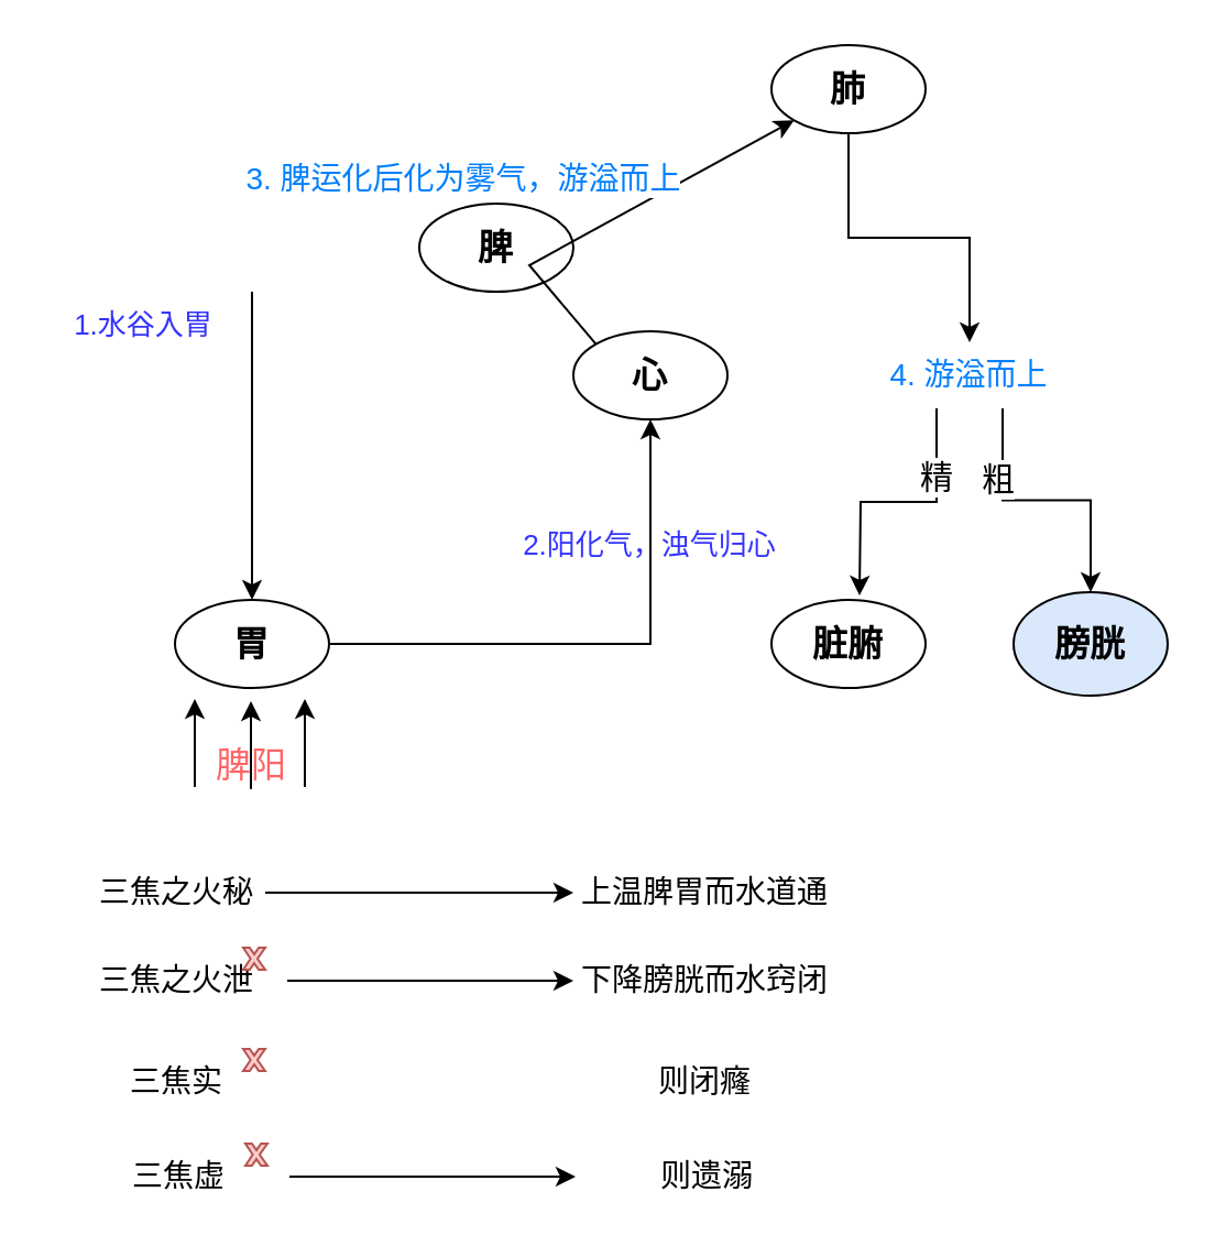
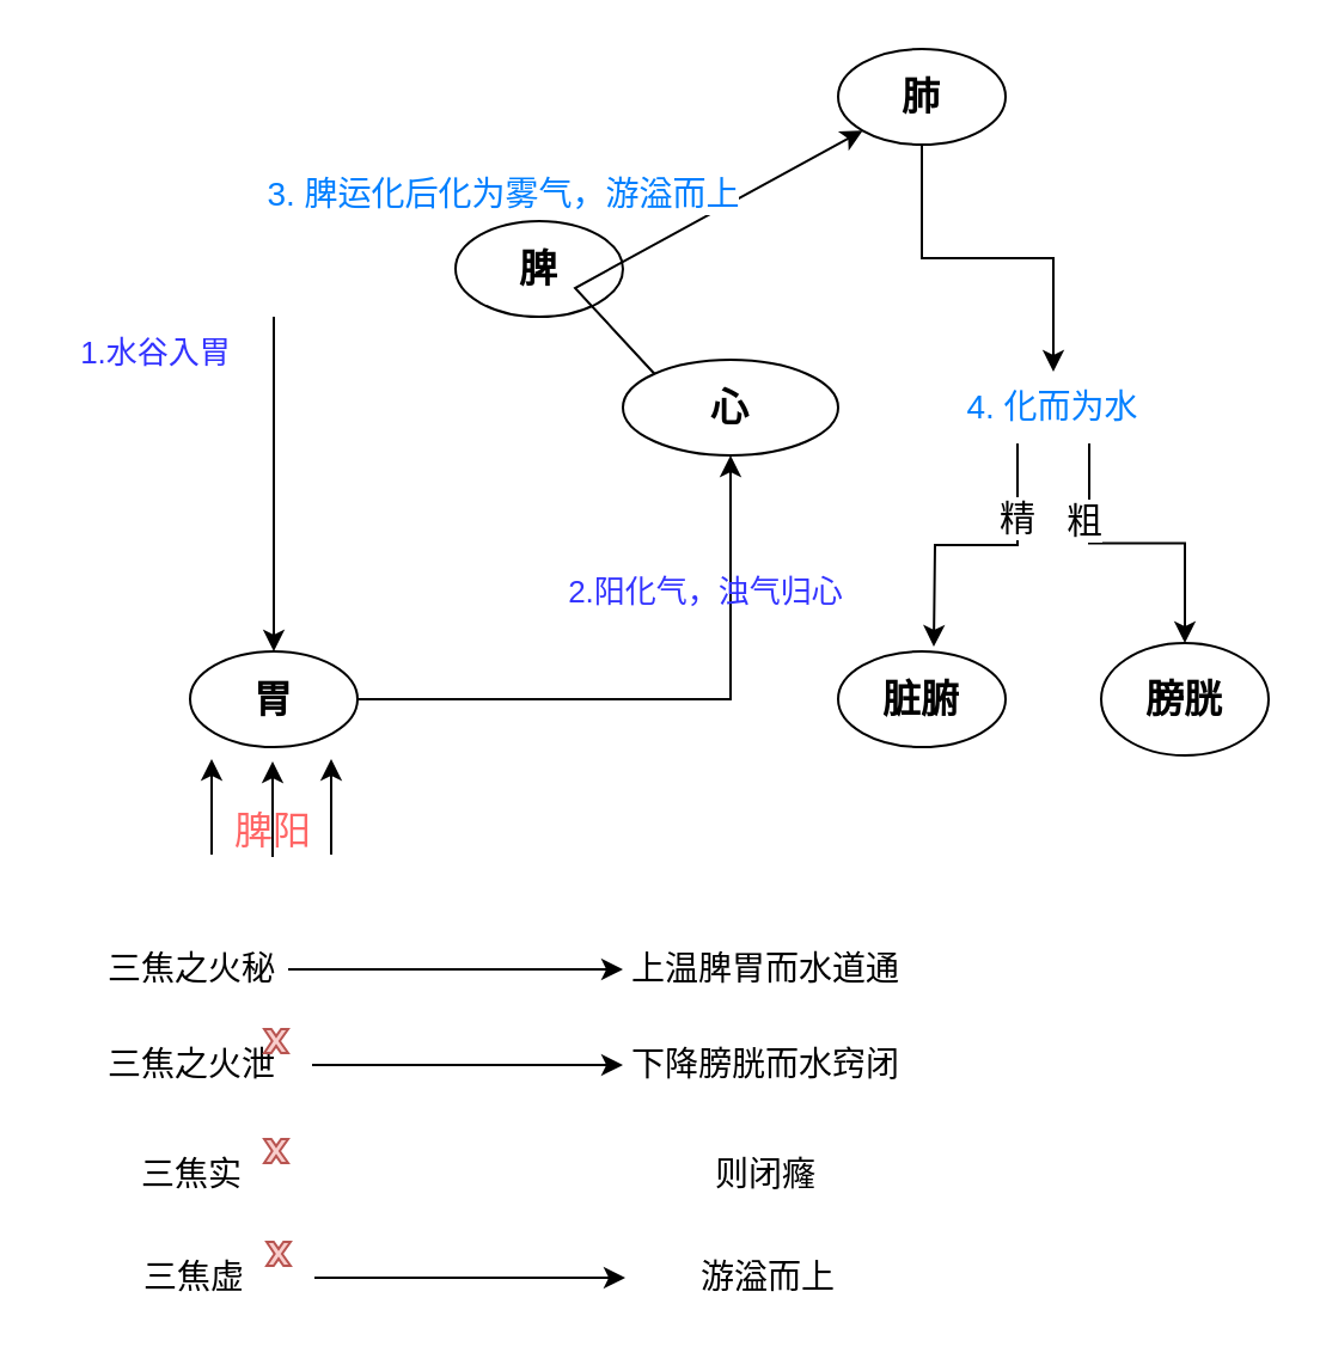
  <mxCell id="0" />
  <mxCell id="1" parent="0" />
  <mxCell id="2" value="脾" style="ellipse;whiteSpace=wrap;html=1;fontSize=16;fontStyle=1" vertex="1" parent="1"><mxGeometry x="190" y="92" width="70" height="40" as="geometry" /></mxCell>
  <mxCell id="3" style="edgeStyle=orthogonalEdgeStyle;rounded=0;orthogonalLoop=1;jettySize=auto;html=1;exitX=1;exitY=0.5;exitDx=0;exitDy=0;entryX=0.5;entryY=1;entryDx=0;entryDy=0;" edge="1" parent="1" source="4" target="11"><mxGeometry relative="1" as="geometry"><mxPoint x="70" y="292" as="targetPoint" /></mxGeometry></mxCell>
  <mxCell id="4" value="胃" style="ellipse;whiteSpace=wrap;html=1;fontSize=16;fontStyle=1" vertex="1" parent="1"><mxGeometry x="79" y="272" width="70" height="40" as="geometry" /></mxCell>
  <mxCell id="5" value="" style="endArrow=classic;html=1;rounded=0;entryX=0.5;entryY=0;entryDx=0;entryDy=0;" edge="1" parent="1" target="4"><mxGeometry width="50" height="50" relative="1" as="geometry"><mxPoint x="114" y="132" as="sourcePoint" /><mxPoint x="139" y="152" as="targetPoint" /></mxGeometry></mxCell>
  <mxCell id="6" value="" style="endArrow=classic;html=1;rounded=0;" edge="1" parent="1"><mxGeometry width="50" height="50" relative="1" as="geometry"><mxPoint x="88" y="357" as="sourcePoint" /><mxPoint x="88" y="317" as="targetPoint" /></mxGeometry></mxCell>
  <mxCell id="7" value="" style="endArrow=classic;html=1;rounded=0;" edge="1" parent="1"><mxGeometry width="50" height="50" relative="1" as="geometry"><mxPoint x="113.5" y="358" as="sourcePoint" /><mxPoint x="113.5" y="318" as="targetPoint" /></mxGeometry></mxCell>
  <mxCell id="8" value="" style="endArrow=classic;html=1;rounded=0;" edge="1" parent="1"><mxGeometry width="50" height="50" relative="1" as="geometry"><mxPoint x="138" y="357" as="sourcePoint" /><mxPoint x="138" y="317" as="targetPoint" /></mxGeometry></mxCell>
  <mxCell id="9" value="脾阳" style="text;html=1;align=center;verticalAlign=middle;whiteSpace=wrap;rounded=0;fontSize=16;fontColor=#FF6666;" vertex="1" parent="1"><mxGeometry x="84" y="332" width="60" height="30" as="geometry" /></mxCell>
  <mxCell id="10" value="1.水谷入胃" style="text;html=1;align=center;verticalAlign=middle;whiteSpace=wrap;rounded=0;fontSize=13;fontColor=#3333FF;fontStyle=0" vertex="1" parent="1"><mxGeometry x="20" y="132" width="90" height="30" as="geometry" /></mxCell>
- <mxCell id="11" value="心" style="ellipse;whiteSpace=wrap;html=1;fontSize=16;fontStyle=1" vertex="1" parent="1"><mxGeometry x="260" y="150" width="70" height="40" as="geometry" /></mxCell>
+ <mxCell id="11" value="心" style="ellipse;whiteSpace=wrap;html=1;fontSize=16;fontStyle=1" vertex="1" parent="1"><mxGeometry x="260" y="150" width="90" height="40" as="geometry" /></mxCell>
  <mxCell id="12" value="2.阳化气，浊气归心" style="text;html=1;align=center;verticalAlign=middle;whiteSpace=wrap;rounded=0;fontSize=13;fontColor=#3333FF;fontStyle=0" vertex="1" parent="1"><mxGeometry x="235" y="232" width="120" height="30" as="geometry" /></mxCell>
  <mxCell id="13" style="edgeStyle=orthogonalEdgeStyle;rounded=0;orthogonalLoop=1;jettySize=auto;html=1;exitX=0.5;exitY=1;exitDx=0;exitDy=0;" edge="1" parent="1" source="14" target="22"><mxGeometry relative="1" as="geometry" /></mxCell>
  <mxCell id="14" value="肺" style="ellipse;whiteSpace=wrap;html=1;fontSize=16;fontStyle=1" vertex="1" parent="1"><mxGeometry x="350" y="20" width="70" height="40" as="geometry" /></mxCell>
  <mxCell id="15" value="" style="endArrow=classic;html=1;rounded=0;entryX=0;entryY=1;entryDx=0;entryDy=0;exitX=0;exitY=0;exitDx=0;exitDy=0;" edge="1" parent="1" source="11" target="14"><mxGeometry width="50" height="50" relative="1" as="geometry"><mxPoint x="230" y="160" as="sourcePoint" /><mxPoint x="280" y="110" as="targetPoint" /><Array as="points"><mxPoint x="240" y="120" /></Array></mxGeometry></mxCell>
  <mxCell id="16" value="&lt;span style=&quot;color: rgb(0, 127, 255); font-size: 14px;&quot;&gt;3.&amp;nbsp;脾运化后化为雾气，游溢而上&lt;/span&gt;" style="edgeLabel;html=1;align=center;verticalAlign=middle;resizable=0;points=[];" vertex="1" connectable="0" parent="15"><mxGeometry x="0.456" y="-1" relative="1" as="geometry"><mxPoint x="-107" y="1" as="offset" /></mxGeometry></mxCell>
  <mxCell id="17" value="脏腑" style="ellipse;whiteSpace=wrap;html=1;fontSize=16;fontStyle=1" vertex="1" parent="1"><mxGeometry x="350" y="272" width="70" height="40" as="geometry" /></mxCell>
  <mxCell id="18" style="edgeStyle=orthogonalEdgeStyle;rounded=0;orthogonalLoop=1;jettySize=auto;html=1;exitX=0.25;exitY=1;exitDx=0;exitDy=0;" edge="1" parent="1" source="22"><mxGeometry relative="1" as="geometry"><mxPoint x="390" y="270" as="targetPoint" /></mxGeometry></mxCell>
  <mxCell id="19" value="精" style="edgeLabel;html=1;align=center;verticalAlign=middle;resizable=0;points=[];fontSize=15;" vertex="1" connectable="0" parent="18"><mxGeometry x="-0.491" y="-1" relative="1" as="geometry"><mxPoint as="offset" /></mxGeometry></mxCell>
  <mxCell id="20" style="edgeStyle=orthogonalEdgeStyle;rounded=0;orthogonalLoop=1;jettySize=auto;html=1;exitX=0.75;exitY=1;exitDx=0;exitDy=0;entryX=0.5;entryY=0;entryDx=0;entryDy=0;" edge="1" parent="1" source="22" target="23"><mxGeometry relative="1" as="geometry" /></mxCell>
  <mxCell id="21" value="粗" style="edgeLabel;html=1;align=center;verticalAlign=middle;resizable=0;points=[];fontSize=15;" vertex="1" connectable="0" parent="20"><mxGeometry x="-0.497" y="-3" relative="1" as="geometry"><mxPoint as="offset" /></mxGeometry></mxCell>
- <mxCell id="22" value="&lt;span style=&quot;color: rgb(0, 127, 255); font-size: 14px; text-wrap: nowrap; background-color: rgb(255, 255, 255);&quot;&gt;4.&amp;nbsp;游溢而上&lt;/span&gt;" style="text;html=1;align=center;verticalAlign=middle;whiteSpace=wrap;rounded=0;" vertex="1" parent="1"><mxGeometry x="410" y="155" width="60" height="30" as="geometry" /></mxCell>
- <mxCell id="23" value="膀胱" style="ellipse;whiteSpace=wrap;html=1;fontSize=16;fontStyle=1;fillColor=#dae8fc;" vertex="1" parent="1"><mxGeometry x="460" y="268.5" width="70" height="47" as="geometry" /></mxCell>
+ <mxCell id="22" value="&lt;span style=&quot;color: rgb(0, 127, 255); font-size: 14px; text-wrap: nowrap; background-color: rgb(255, 255, 255);&quot;&gt;4.&amp;nbsp;化而为水&lt;/span&gt;" style="text;html=1;align=center;verticalAlign=middle;whiteSpace=wrap;rounded=0;" vertex="1" parent="1"><mxGeometry x="410" y="155" width="60" height="30" as="geometry" /></mxCell>
+ <mxCell id="23" value="膀胱" style="ellipse;whiteSpace=wrap;html=1;fontSize=16;fontStyle=1" vertex="1" parent="1"><mxGeometry x="460" y="268.5" width="70" height="47" as="geometry" /></mxCell>
  <mxCell id="24" style="edgeStyle=orthogonalEdgeStyle;rounded=0;orthogonalLoop=1;jettySize=auto;html=1;exitX=1;exitY=0.5;exitDx=0;exitDy=0;" edge="1" parent="1" source="25" target="26"><mxGeometry relative="1" as="geometry" /></mxCell>
  <mxCell id="25" value="三焦之火秘" style="text;html=1;align=center;verticalAlign=middle;whiteSpace=wrap;rounded=0;fontSize=14;" vertex="1" parent="1"><mxGeometry x="40" y="390" width="80" height="30" as="geometry" /></mxCell>
  <mxCell id="26" value="上温脾胃而水道通" style="text;html=1;align=center;verticalAlign=middle;whiteSpace=wrap;rounded=0;fontSize=14;" vertex="1" parent="1"><mxGeometry x="260" y="390" width="120" height="30" as="geometry" /></mxCell>
  <mxCell id="27" value="" style="group" vertex="1" connectable="0" parent="1"><mxGeometry x="30" y="430" width="350" height="30" as="geometry" /></mxCell>
  <mxCell id="28" style="edgeStyle=orthogonalEdgeStyle;rounded=0;orthogonalLoop=1;jettySize=auto;html=1;exitX=1;exitY=0.5;exitDx=0;exitDy=0;" edge="1" parent="27" source="29" target="30"><mxGeometry relative="1" as="geometry" /></mxCell>
  <mxCell id="29" value="三焦之火泄" style="text;html=1;align=center;verticalAlign=middle;whiteSpace=wrap;rounded=0;fontSize=14;" vertex="1" parent="27"><mxGeometry width="100" height="30" as="geometry" /></mxCell>
  <mxCell id="30" value="下降膀胱而水窍闭" style="text;html=1;align=center;verticalAlign=middle;whiteSpace=wrap;rounded=0;fontSize=14;" vertex="1" parent="27"><mxGeometry x="230" width="120" height="30" as="geometry" /></mxCell>
  <mxCell id="31" value="" style="verticalLabelPosition=bottom;verticalAlign=top;html=1;shape=mxgraph.basic.x;fillColor=#f8cecc;strokeColor=#b85450;" vertex="1" parent="27"><mxGeometry x="80" width="10" height="10" as="geometry" /></mxCell>
  <mxCell id="32" value="" style="group" vertex="1" connectable="0" parent="1"><mxGeometry x="30" y="476" width="350" height="30" as="geometry" /></mxCell>
  <mxCell id="33" value="三焦实" style="text;html=1;align=center;verticalAlign=middle;whiteSpace=wrap;rounded=0;fontSize=14;" vertex="1" parent="32"><mxGeometry width="100" height="30" as="geometry" /></mxCell>
  <mxCell id="34" value="则闭癃" style="text;html=1;align=center;verticalAlign=middle;whiteSpace=wrap;rounded=0;fontSize=14;" vertex="1" parent="32"><mxGeometry x="230" width="120" height="30" as="geometry" /></mxCell>
  <mxCell id="35" value="" style="verticalLabelPosition=bottom;verticalAlign=top;html=1;shape=mxgraph.basic.x;fillColor=#f8cecc;strokeColor=#b85450;" vertex="1" parent="32"><mxGeometry x="80" width="10" height="10" as="geometry" /></mxCell>
  <mxCell id="36" value="" style="group" vertex="1" connectable="0" parent="1"><mxGeometry x="31" y="519" width="350" height="30" as="geometry" /></mxCell>
  <mxCell id="37" style="edgeStyle=orthogonalEdgeStyle;rounded=0;orthogonalLoop=1;jettySize=auto;html=1;exitX=1;exitY=0.5;exitDx=0;exitDy=0;" edge="1" parent="36" source="38" target="39"><mxGeometry relative="1" as="geometry" /></mxCell>
  <mxCell id="38" value="三焦虚" style="text;html=1;align=center;verticalAlign=middle;whiteSpace=wrap;rounded=0;fontSize=14;" vertex="1" parent="36"><mxGeometry width="100" height="30" as="geometry" /></mxCell>
- <mxCell id="39" value="则遗溺" style="text;html=1;align=center;verticalAlign=middle;whiteSpace=wrap;rounded=0;fontSize=14;" vertex="1" parent="36"><mxGeometry x="230" width="120" height="30" as="geometry" /></mxCell>
+ <mxCell id="39" value="游溢而上" style="text;html=1;align=center;verticalAlign=middle;whiteSpace=wrap;rounded=0;fontSize=14;" vertex="1" parent="36"><mxGeometry x="230" width="120" height="30" as="geometry" /></mxCell>
  <mxCell id="40" value="" style="verticalLabelPosition=bottom;verticalAlign=top;html=1;shape=mxgraph.basic.x;fillColor=#f8cecc;strokeColor=#b85450;" vertex="1" parent="36"><mxGeometry x="80" width="10" height="10" as="geometry" /></mxCell>
